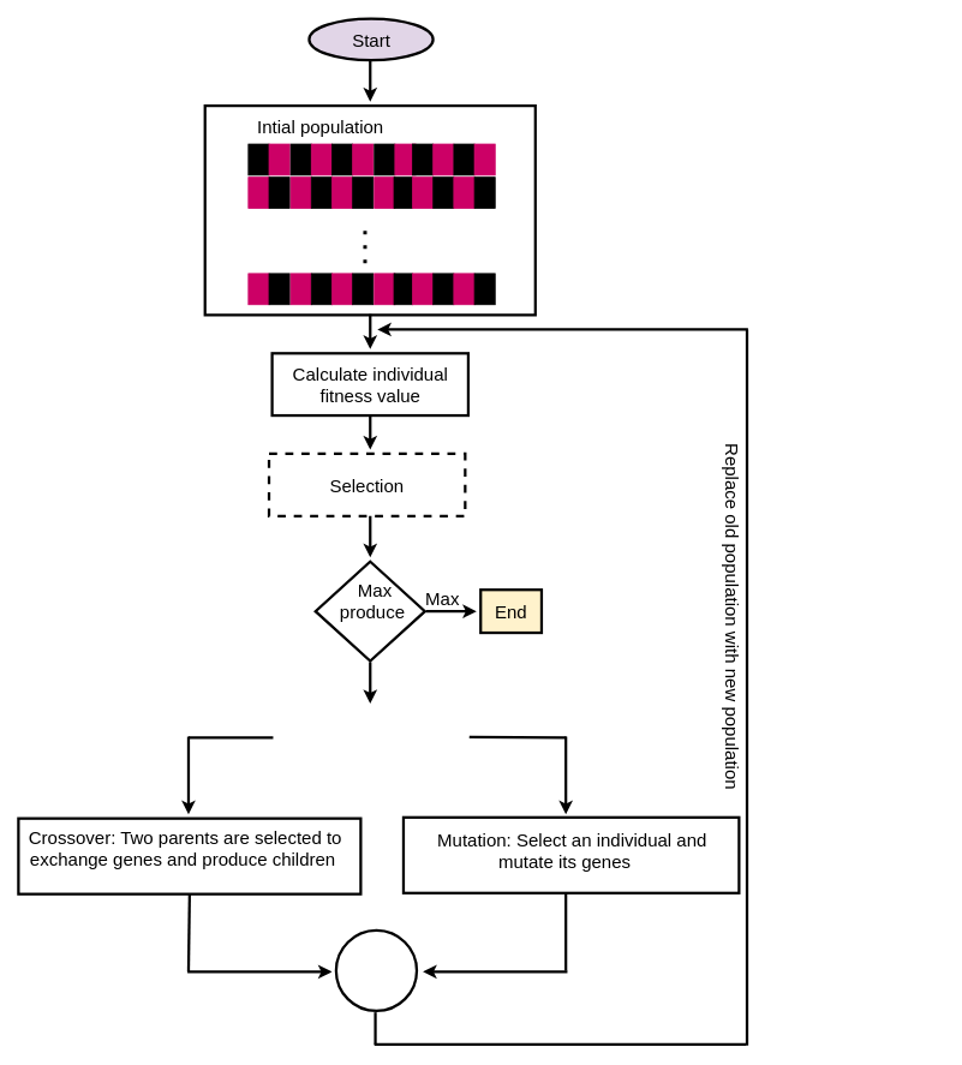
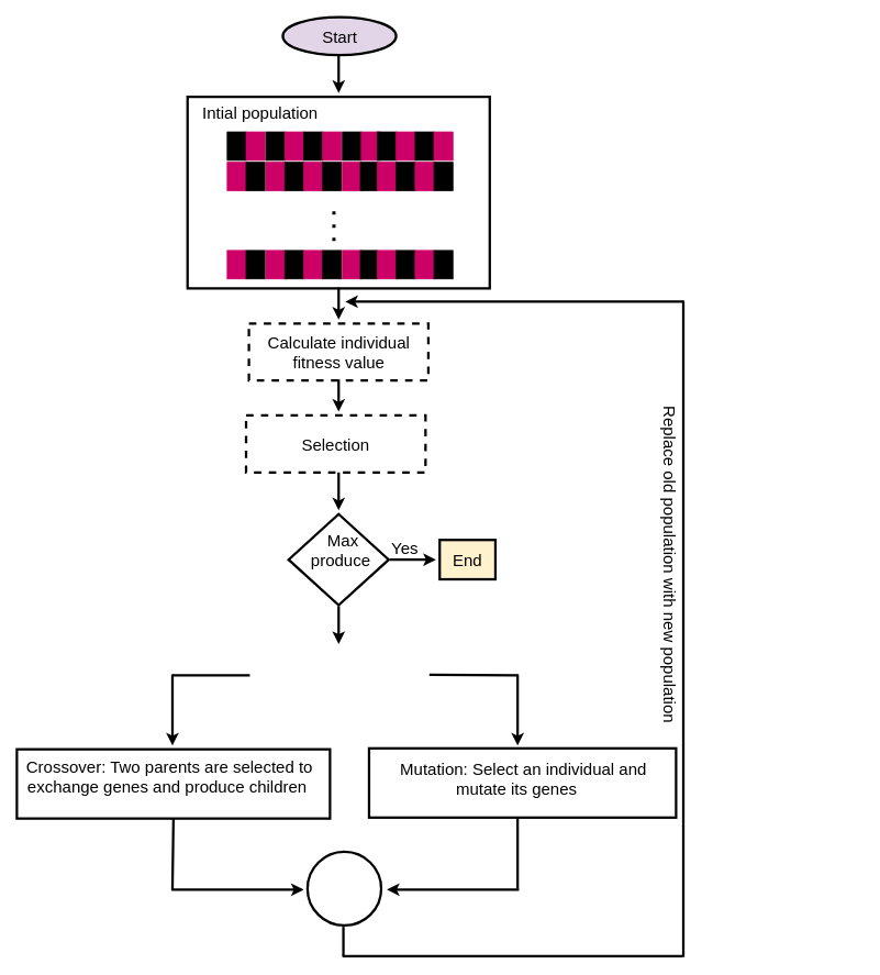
  <mxCell id="0" />
  <mxCell id="1" parent="0" />
  <mxCell id="2" value="" style="group;fontSize=20;" vertex="1" connectable="0" parent="1"><mxGeometry x="30" y="20" width="968" height="1140" as="geometry" /></mxCell>
  <mxCell id="3" value="" style="endArrow=none;html=1;strokeWidth=3;fontSize=20;" edge="1" parent="2"><mxGeometry width="50" height="50" relative="1" as="geometry"><mxPoint x="178.797" y="798.345" as="sourcePoint" /><mxPoint x="272.779" y="798.345" as="targetPoint" /></mxGeometry></mxCell>
  <mxCell id="4" value="&lt;font style=&quot;font-size: 20px;&quot;&gt;Start&lt;/font&gt;" style="ellipse;whiteSpace=wrap;html=1;strokeWidth=3;fontSize=20;fillColor=#e1d5e7;" vertex="1" parent="2"><mxGeometry x="312.748" width="137.536" height="46.014" as="geometry" /></mxCell>
  <mxCell id="5" value="" style="rounded=0;whiteSpace=wrap;html=1;strokeWidth=3;fontSize=20;" vertex="1" parent="2"><mxGeometry x="197.135" y="96.63" width="366.762" height="232.371" as="geometry" /></mxCell>
  <mxCell id="6" value="" style="group;fontSize=20;" vertex="1" connectable="0" parent="2"><mxGeometry x="245.272" y="139.193" width="45.845" height="34.511" as="geometry" /></mxCell>
  <mxCell id="7" value="" style="rounded=0;whiteSpace=wrap;html=1;strokeColor=#000000;fillColor=#000000;fontSize=20;" vertex="1" parent="6"><mxGeometry width="22.923" height="34.511" as="geometry" /></mxCell>
  <mxCell id="8" value="" style="rounded=0;whiteSpace=wrap;html=1;fillColor=#CC0066;strokeColor=#CC0066;fontSize=20;" vertex="1" parent="6"><mxGeometry x="22.923" width="22.923" height="34.511" as="geometry" /></mxCell>
  <mxCell id="9" value="" style="group;fontSize=20;" vertex="1" connectable="0" parent="2"><mxGeometry x="292.264" y="139.193" width="45.845" height="34.511" as="geometry" /></mxCell>
  <mxCell id="10" value="" style="rounded=0;whiteSpace=wrap;html=1;strokeColor=#000000;fillColor=#000000;fontSize=20;" vertex="1" parent="9"><mxGeometry width="22.923" height="34.511" as="geometry" /></mxCell>
  <mxCell id="11" value="" style="rounded=0;whiteSpace=wrap;html=1;fillColor=#CC0066;strokeColor=#CC0066;fontSize=20;" vertex="1" parent="9"><mxGeometry x="22.923" width="22.923" height="34.511" as="geometry" /></mxCell>
  <mxCell id="12" value="" style="group;fontSize=20;" vertex="1" connectable="0" parent="2"><mxGeometry x="338.109" y="139.193" width="45.845" height="34.511" as="geometry" /></mxCell>
  <mxCell id="13" value="" style="rounded=0;whiteSpace=wrap;html=1;strokeColor=#000000;fillColor=#000000;fontSize=20;" vertex="1" parent="12"><mxGeometry width="22.923" height="34.511" as="geometry" /></mxCell>
  <mxCell id="14" value="" style="rounded=0;whiteSpace=wrap;html=1;fillColor=#CC0066;strokeColor=#CC0066;fontSize=20;" vertex="1" parent="12"><mxGeometry x="22.923" width="22.923" height="34.511" as="geometry" /></mxCell>
  <mxCell id="15" value="" style="group;fontSize=20;" vertex="1" connectable="0" parent="2"><mxGeometry x="385.1" y="139.193" width="45.845" height="34.511" as="geometry" /></mxCell>
  <mxCell id="16" value="" style="rounded=0;whiteSpace=wrap;html=1;strokeColor=#000000;fillColor=#000000;fontSize=20;" vertex="1" parent="15"><mxGeometry width="22.923" height="34.511" as="geometry" /></mxCell>
  <mxCell id="17" value="" style="rounded=0;whiteSpace=wrap;html=1;fillColor=#CC0066;strokeColor=#CC0066;fontSize=20;" vertex="1" parent="15"><mxGeometry x="22.923" width="22.923" height="34.511" as="geometry" /></mxCell>
  <mxCell id="18" value="" style="group;fontSize=20;" vertex="1" connectable="0" parent="2"><mxGeometry x="427.507" y="139.193" width="45.845" height="34.511" as="geometry" /></mxCell>
  <mxCell id="19" value="" style="rounded=0;whiteSpace=wrap;html=1;strokeColor=#000000;fillColor=#000000;fontSize=20;" vertex="1" parent="18"><mxGeometry width="22.923" height="34.511" as="geometry" /></mxCell>
  <mxCell id="20" value="" style="rounded=0;whiteSpace=wrap;html=1;fillColor=#CC0066;strokeColor=#CC0066;fontSize=20;" vertex="1" parent="18"><mxGeometry x="22.923" width="22.923" height="34.511" as="geometry" /></mxCell>
  <mxCell id="21" value="" style="group;fontSize=20;" vertex="1" connectable="0" parent="2"><mxGeometry x="473.352" y="139.193" width="45.845" height="34.511" as="geometry" /></mxCell>
  <mxCell id="22" value="" style="rounded=0;whiteSpace=wrap;html=1;strokeColor=#000000;fillColor=#000000;fontSize=20;" vertex="1" parent="21"><mxGeometry width="22.923" height="34.511" as="geometry" /></mxCell>
  <mxCell id="23" value="" style="rounded=0;whiteSpace=wrap;html=1;fillColor=#CC0066;strokeColor=#CC0066;fontSize=20;" vertex="1" parent="21"><mxGeometry x="22.923" width="22.923" height="34.511" as="geometry" /></mxCell>
  <mxCell id="24" value="" style="rounded=0;whiteSpace=wrap;html=1;fillColor=#CC0066;strokeColor=#CC0066;fontSize=20;" vertex="1" parent="2"><mxGeometry x="245.272" y="176.004" width="22.923" height="34.511" as="geometry" /></mxCell>
  <mxCell id="25" value="" style="rounded=0;whiteSpace=wrap;html=1;fillColor=#000000;fontSize=20;" vertex="1" parent="2"><mxGeometry x="268.195" y="176.004" width="22.923" height="34.511" as="geometry" /></mxCell>
  <mxCell id="26" value="" style="rounded=0;whiteSpace=wrap;html=1;fillColor=#CC0066;strokeColor=#CC0066;fontSize=20;" vertex="1" parent="2"><mxGeometry x="292.264" y="176.004" width="22.923" height="34.511" as="geometry" /></mxCell>
  <mxCell id="27" value="" style="rounded=0;whiteSpace=wrap;html=1;fillColor=#000000;fontSize=20;" vertex="1" parent="2"><mxGeometry x="315.186" y="176.004" width="22.923" height="34.511" as="geometry" /></mxCell>
  <mxCell id="28" value="" style="rounded=0;whiteSpace=wrap;html=1;fillColor=#CC0066;strokeColor=#CC0066;fontSize=20;" vertex="1" parent="2"><mxGeometry x="338.109" y="176.004" width="22.923" height="34.511" as="geometry" /></mxCell>
  <mxCell id="29" value="" style="rounded=0;whiteSpace=wrap;html=1;fillColor=#000000;fontSize=20;" vertex="1" parent="2"><mxGeometry x="361.032" y="176.004" width="22.923" height="34.511" as="geometry" /></mxCell>
  <mxCell id="30" value="" style="rounded=0;whiteSpace=wrap;html=1;fillColor=#CC0066;strokeColor=#CC0066;fontSize=20;" vertex="1" parent="2"><mxGeometry x="385.1" y="176.004" width="22.923" height="34.511" as="geometry" /></mxCell>
  <mxCell id="31" value="" style="rounded=0;whiteSpace=wrap;html=1;fillColor=#000000;fontSize=20;" vertex="1" parent="2"><mxGeometry x="406.877" y="176.004" width="20.63" height="34.511" as="geometry" /></mxCell>
  <mxCell id="32" value="" style="rounded=0;whiteSpace=wrap;html=1;fillColor=#CC0066;strokeColor=#CC0066;fontSize=20;" vertex="1" parent="2"><mxGeometry x="427.507" y="176.004" width="22.923" height="34.511" as="geometry" /></mxCell>
  <mxCell id="33" value="" style="rounded=0;whiteSpace=wrap;html=1;fillColor=#000000;fontSize=20;" vertex="1" parent="2"><mxGeometry x="450.43" y="176.004" width="22.923" height="34.511" as="geometry" /></mxCell>
  <mxCell id="34" value="" style="rounded=0;whiteSpace=wrap;html=1;fillColor=#CC0066;strokeColor=#CC0066;fontSize=20;" vertex="1" parent="2"><mxGeometry x="473.352" y="176.004" width="22.923" height="34.511" as="geometry" /></mxCell>
  <mxCell id="35" value="" style="rounded=0;whiteSpace=wrap;html=1;fillColor=#000000;fontSize=20;" vertex="1" parent="2"><mxGeometry x="496.275" y="176.004" width="22.923" height="34.511" as="geometry" /></mxCell>
  <mxCell id="36" value="" style="rounded=0;whiteSpace=wrap;html=1;fillColor=#CC0066;strokeColor=#CC0066;fontSize=20;" vertex="1" parent="2"><mxGeometry x="245.272" y="282.987" width="22.923" height="34.511" as="geometry" /></mxCell>
  <mxCell id="37" value="" style="rounded=0;whiteSpace=wrap;html=1;fillColor=#000000;fontSize=20;" vertex="1" parent="2"><mxGeometry x="268.195" y="282.987" width="22.923" height="34.511" as="geometry" /></mxCell>
  <mxCell id="38" value="" style="rounded=0;whiteSpace=wrap;html=1;fillColor=#CC0066;strokeColor=#CC0066;fontSize=20;" vertex="1" parent="2"><mxGeometry x="292.264" y="282.987" width="22.923" height="34.511" as="geometry" /></mxCell>
  <mxCell id="39" value="" style="rounded=0;whiteSpace=wrap;html=1;fillColor=#000000;fontSize=20;" vertex="1" parent="2"><mxGeometry x="315.186" y="282.987" width="22.923" height="34.511" as="geometry" /></mxCell>
  <mxCell id="40" value="" style="rounded=0;whiteSpace=wrap;html=1;fillColor=#CC0066;strokeColor=#CC0066;fontSize=20;" vertex="1" parent="2"><mxGeometry x="338.109" y="282.987" width="22.923" height="34.511" as="geometry" /></mxCell>
  <mxCell id="41" value="" style="rounded=0;whiteSpace=wrap;html=1;fillColor=#000000;fontSize=20;" vertex="1" parent="2"><mxGeometry x="361.032" y="282.987" width="22.923" height="34.511" as="geometry" /></mxCell>
  <mxCell id="42" value="" style="rounded=0;whiteSpace=wrap;html=1;fillColor=#CC0066;strokeColor=#CC0066;fontSize=20;" vertex="1" parent="2"><mxGeometry x="385.1" y="282.987" width="22.923" height="34.511" as="geometry" /></mxCell>
  <mxCell id="43" value="" style="rounded=0;whiteSpace=wrap;html=1;fillColor=#000000;fontSize=20;" vertex="1" parent="2"><mxGeometry x="406.877" y="282.987" width="20.63" height="34.511" as="geometry" /></mxCell>
  <mxCell id="44" value="" style="rounded=0;whiteSpace=wrap;html=1;fillColor=#CC0066;strokeColor=#CC0066;fontSize=20;" vertex="1" parent="2"><mxGeometry x="427.507" y="282.987" width="22.923" height="34.511" as="geometry" /></mxCell>
  <mxCell id="45" value="" style="rounded=0;whiteSpace=wrap;html=1;fillColor=#000000;fontSize=20;" vertex="1" parent="2"><mxGeometry x="450.43" y="282.987" width="22.923" height="34.511" as="geometry" /></mxCell>
  <mxCell id="46" value="" style="rounded=0;whiteSpace=wrap;html=1;fillColor=#CC0066;strokeColor=#CC0066;fontSize=20;" vertex="1" parent="2"><mxGeometry x="473.352" y="282.987" width="22.923" height="34.511" as="geometry" /></mxCell>
  <mxCell id="47" value="" style="rounded=0;whiteSpace=wrap;html=1;fillColor=#000000;fontSize=20;" vertex="1" parent="2"><mxGeometry x="496.275" y="282.987" width="22.923" height="34.511" as="geometry" /></mxCell>
  <mxCell id="48" value="" style="endArrow=none;dashed=1;html=1;dashPattern=1 3;strokeWidth=4;fontSize=20;" edge="1" parent="2"><mxGeometry width="50" height="50" relative="1" as="geometry"><mxPoint x="374.785" y="271.483" as="sourcePoint" /><mxPoint x="374.785" y="225.469" as="targetPoint" /></mxGeometry></mxCell>
  <mxCell id="49" value="" style="endArrow=classic;html=1;strokeWidth=3;fontSize=20;" edge="1" parent="2"><mxGeometry width="50" height="50" relative="1" as="geometry"><mxPoint x="380.516" y="46.014" as="sourcePoint" /><mxPoint x="380.516" y="92.028" as="targetPoint" /></mxGeometry></mxCell>
- <mxCell id="50" value="&lt;font style=&quot;font-size: 20px;&quot;&gt;Calculate individual fitness value&lt;/font&gt;" style="rounded=0;whiteSpace=wrap;html=1;strokeColor=#000000;strokeWidth=3;fillColor=none;fontSize=20;" vertex="1" parent="2"><mxGeometry x="271.633" y="371.564" width="217.765" height="69.021" as="geometry" /></mxCell>
+ <mxCell id="50" value="&lt;font style=&quot;font-size: 20px;&quot;&gt;Calculate individual fitness value&lt;/font&gt;" style="rounded=0;whiteSpace=wrap;html=1;strokeColor=#000000;strokeWidth=3;fillColor=none;fontSize=20;dashed=1;" vertex="1" parent="2"><mxGeometry x="271.633" y="371.564" width="217.765" height="69.021" as="geometry" /></mxCell>
  <mxCell id="51" value="" style="endArrow=classic;html=1;strokeWidth=3;fontSize=20;" edge="1" parent="2"><mxGeometry width="50" height="50" relative="1" as="geometry"><mxPoint x="380.516" y="328" as="sourcePoint" /><mxPoint x="380.516" y="366.963" as="targetPoint" /></mxGeometry></mxCell>
  <mxCell id="52" value="&lt;font style=&quot;font-size: 20px;&quot;&gt;&amp;nbsp; Max &lt;br style=&quot;font-size: 20px;&quot;&gt;&amp;nbsp; produce&amp;nbsp;&lt;br style=&quot;font-size: 20px;&quot;&gt;&lt;br style=&quot;font-size: 20px;&quot;&gt;&lt;/font&gt;" style="rhombus;whiteSpace=wrap;html=1;strokeColor=#000000;strokeWidth=3;fillColor=none;fontSize=20;" vertex="1" parent="2"><mxGeometry x="319.771" y="602.785" width="121.49" height="110.434" as="geometry" /></mxCell>
  <mxCell id="53" value="" style="endArrow=classic;html=1;strokeWidth=3;fontSize=20;" edge="1" parent="2"><mxGeometry width="50" height="50" relative="1" as="geometry"><mxPoint x="380.516" y="552.17" as="sourcePoint" /><mxPoint x="380.516" y="598.184" as="targetPoint" /></mxGeometry></mxCell>
  <mxCell id="54" value="&lt;font style=&quot;font-size: 20px;&quot;&gt;End&lt;/font&gt;" style="rounded=0;whiteSpace=wrap;html=1;strokeWidth=3;fontSize=20;fillColor=#fff2cc;" vertex="1" parent="2"><mxGeometry x="503.152" y="634.132" width="67.622" height="47.74" as="geometry" /></mxCell>
  <mxCell id="55" value="" style="endArrow=classic;html=1;strokeWidth=3;fontSize=20;" edge="1" parent="2"><mxGeometry width="50" height="50" relative="1" as="geometry"><mxPoint x="442.407" y="658.002" as="sourcePoint" /><mxPoint x="498.567" y="658.002" as="targetPoint" /></mxGeometry></mxCell>
  <mxCell id="56" value="" style="endArrow=classic;html=1;strokeWidth=3;fontSize=20;" edge="1" parent="2"><mxGeometry width="50" height="50" relative="1" as="geometry"><mxPoint x="380.516" y="714.369" as="sourcePoint" /><mxPoint x="380.516" y="760.383" as="targetPoint" /></mxGeometry></mxCell>
  <mxCell id="57" value="" style="group;fontSize=20;" vertex="1" connectable="0" parent="2"><mxGeometry y="888.073" width="370" height="83.98" as="geometry" /></mxCell>
  <mxCell id="58" value="" style="rounded=0;whiteSpace=wrap;html=1;strokeWidth=3;fontSize=20;" vertex="1" parent="57"><mxGeometry x="-10" width="380" height="83.98" as="geometry" /></mxCell>
  <mxCell id="59" value="&lt;font style=&quot;font-size: 20px&quot;&gt;&lt;font style=&quot;font-size: 20px&quot;&gt;Crossover&lt;/font&gt;: Two parents are selected to exchange genes and produce children&lt;/font&gt;&amp;nbsp;" style="text;html=1;strokeColor=none;fillColor=none;align=center;verticalAlign=middle;whiteSpace=wrap;rounded=0;fontSize=20;" vertex="1" parent="57"><mxGeometry width="350.72" height="66.72" as="geometry" /></mxCell>
  <mxCell id="60" value="" style="group;fontSize=20;" vertex="1" connectable="0" parent="2"><mxGeometry x="410" y="886.92" width="380" height="83.98" as="geometry" /></mxCell>
  <mxCell id="61" value="" style="rounded=0;whiteSpace=wrap;html=1;strokeWidth=3;fontSize=20;" vertex="1" parent="60"><mxGeometry x="7.451" width="372.549" height="83.98" as="geometry" /></mxCell>
  <mxCell id="62" value="&lt;font style=&quot;font-size: 20px&quot;&gt;Mutation: Select an individual and &lt;br&gt;mutate its genes&amp;nbsp;&amp;nbsp;&lt;/font&gt;&amp;nbsp;" style="text;html=1;strokeColor=none;fillColor=none;align=center;verticalAlign=middle;whiteSpace=wrap;rounded=0;fontSize=20;" vertex="1" parent="60"><mxGeometry x="10" y="12.71" width="370" height="46.02" as="geometry" /></mxCell>
  <mxCell id="63" value="" style="ellipse;whiteSpace=wrap;html=1;aspect=fixed;strokeColor=#000000;strokeWidth=3;fillColor=none;fontSize=20;" vertex="1" parent="2"><mxGeometry x="342.693" y="1012.311" width="89.48" height="89.48" as="geometry" /></mxCell>
  <mxCell id="64" value="" style="endArrow=classic;html=1;strokeWidth=3;fontSize=20;" edge="1" parent="2"><mxGeometry width="50" height="50" relative="1" as="geometry"><mxPoint x="178.797" y="797.195" as="sourcePoint" /><mxPoint x="178.797" y="883.471" as="targetPoint" /></mxGeometry></mxCell>
  <mxCell id="65" value="" style="endArrow=classic;html=1;strokeWidth=3;fontSize=20;" edge="1" parent="2"><mxGeometry width="50" height="50" relative="1" as="geometry"><mxPoint x="597.708" y="797.195" as="sourcePoint" /><mxPoint x="597.708" y="883.471" as="targetPoint" /></mxGeometry></mxCell>
  <mxCell id="66" value="" style="endArrow=none;html=1;strokeWidth=3;fontSize=20;" edge="1" parent="2"><mxGeometry width="50" height="50" relative="1" as="geometry"><mxPoint x="490.544" y="797.77" as="sourcePoint" /><mxPoint x="598.281" y="798.345" as="targetPoint" /></mxGeometry></mxCell>
  <mxCell id="67" value="" style="endArrow=classic;html=1;strokeWidth=3;entryX=0;entryY=0.5;entryDx=0;entryDy=0;fontSize=20;" edge="1" parent="2"><mxGeometry width="50" height="50" relative="1" as="geometry"><mxPoint x="177.65" y="1058.325" as="sourcePoint" /><mxPoint x="338.109" y="1058.325" as="targetPoint" /></mxGeometry></mxCell>
  <mxCell id="68" value="" style="endArrow=none;html=1;fillColor=#21C0A5;fontColor=#5C5C5C;entryX=0.5;entryY=1;entryDx=0;entryDy=0;strokeWidth=3;fontSize=20;" edge="1" parent="2" target="58"><mxGeometry width="50" height="50" relative="1" as="geometry"><mxPoint x="178.797" y="1058.325" as="sourcePoint" /><mxPoint x="365.616" y="931.786" as="targetPoint" /></mxGeometry></mxCell>
  <mxCell id="69" value="" style="endArrow=none;html=1;fillColor=#21C0A5;fontColor=#5C5C5C;entryX=0.5;entryY=1;entryDx=0;entryDy=0;strokeWidth=3;fontSize=20;" edge="1" parent="2"><mxGeometry width="50" height="50" relative="1" as="geometry"><mxPoint x="597.708" y="1057.175" as="sourcePoint" /><mxPoint x="597.708" y="970.898" as="targetPoint" /></mxGeometry></mxCell>
  <mxCell id="70" value="" style="endArrow=classic;html=1;strokeWidth=3;entryX=1;entryY=0.5;entryDx=0;entryDy=0;fontSize=20;" edge="1" parent="2"><mxGeometry width="50" height="50" relative="1" as="geometry"><mxPoint x="599.427" y="1058.325" as="sourcePoint" /><mxPoint x="438.968" y="1058.325" as="targetPoint" /></mxGeometry></mxCell>
  <mxCell id="71" value="" style="endArrow=none;html=1;strokeColor=#000000;strokeWidth=3;fillColor=#21C0A5;fontColor=#5C5C5C;fontSize=20;" edge="1" parent="2"><mxGeometry width="50" height="50" relative="1" as="geometry"><mxPoint x="386.246" y="1139" as="sourcePoint" /><mxPoint x="386.246" y="1103.339" as="targetPoint" /></mxGeometry></mxCell>
  <mxCell id="72" value="" style="endArrow=none;html=1;strokeColor=#000000;strokeWidth=3;fillColor=#21C0A5;fontColor=#5C5C5C;fontSize=20;" edge="1" parent="2"><mxGeometry width="50" height="50" relative="1" as="geometry"><mxPoint x="385.1" y="1138.85" as="sourcePoint" /><mxPoint x="797.708" y="1138.85" as="targetPoint" /></mxGeometry></mxCell>
  <mxCell id="73" value="" style="endArrow=none;html=1;strokeColor=#000000;strokeWidth=3;fillColor=#21C0A5;fontColor=#5C5C5C;fontSize=20;" edge="1" parent="2"><mxGeometry width="50" height="50" relative="1" as="geometry"><mxPoint x="798.854" y="1140" as="sourcePoint" /><mxPoint x="798.854" y="345.106" as="targetPoint" /></mxGeometry></mxCell>
  <mxCell id="74" value="&lt;span style=&quot;font-size: 20px;&quot;&gt;Selection&lt;/span&gt;" style="rounded=0;whiteSpace=wrap;html=1;strokeColor=#000000;strokeWidth=3;fillColor=none;fontSize=20;dashed=1;" vertex="1" parent="2"><mxGeometry x="268.195" y="483.148" width="217.765" height="69.021" as="geometry" /></mxCell>
  <mxCell id="75" value="" style="endArrow=classic;html=1;strokeWidth=3;fontSize=20;" edge="1" parent="2"><mxGeometry width="50" height="50" relative="1" as="geometry"><mxPoint x="380.516" y="439.435" as="sourcePoint" /><mxPoint x="380.516" y="478.547" as="targetPoint" /></mxGeometry></mxCell>
  <mxCell id="76" value="" style="endArrow=classic;html=1;strokeColor=#000000;strokeWidth=3;fillColor=#21C0A5;fontColor=#5C5C5C;fontSize=20;" edge="1" parent="2"><mxGeometry width="50" height="50" relative="1" as="geometry"><mxPoint x="800" y="345.106" as="sourcePoint" /><mxPoint x="388.539" y="345.106" as="targetPoint" /></mxGeometry></mxCell>
- <mxCell id="77" value="&lt;font style=&quot;font-size: 20px;&quot; color=&quot;#000000&quot;&gt;Intial population&lt;/font&gt;" style="text;html=1;strokeColor=none;fillColor=none;align=center;verticalAlign=middle;whiteSpace=wrap;rounded=0;fontColor=#5C5C5C;fontSize=20;" vertex="1" parent="2"><mxGeometry x="250.69" y="110" width="149.31" height="20" as="geometry" /></mxCell>
- <mxCell id="78" value="&lt;font style=&quot;font-size: 20px;&quot; color=&quot;#000000&quot;&gt;Max&lt;/font&gt;" style="text;html=1;strokeColor=none;fillColor=none;align=center;verticalAlign=middle;whiteSpace=wrap;rounded=0;fontColor=#5C5C5C;fontSize=20;" vertex="1" parent="2"><mxGeometry x="441.26" y="634.13" width="40" height="20" as="geometry" /></mxCell>
+ <mxCell id="77" value="&lt;font style=&quot;font-size: 20px;&quot; color=&quot;#000000&quot;&gt;Intial population&lt;/font&gt;" style="text;html=1;strokeColor=none;fillColor=none;align=center;verticalAlign=middle;whiteSpace=wrap;rounded=0;fontColor=#5C5C5C;fontSize=20;" vertex="1" parent="2"><mxGeometry x="210.69" y="105" width="149.31" height="20" as="geometry" /></mxCell>
+ <mxCell id="78" value="&lt;font style=&quot;font-size: 20px;&quot; color=&quot;#000000&quot;&gt;Yes&lt;/font&gt;" style="text;html=1;strokeColor=none;fillColor=none;align=center;verticalAlign=middle;whiteSpace=wrap;rounded=0;fontColor=#5C5C5C;fontSize=20;" vertex="1" parent="2"><mxGeometry x="441.26" y="634.13" width="40" height="20" as="geometry" /></mxCell>
  <mxCell id="79" value="&lt;font color=&quot;#000000&quot; style=&quot;font-size: 20px;&quot;&gt;Replace old population with new population&lt;/font&gt;" style="text;html=1;strokeColor=none;fillColor=none;align=center;verticalAlign=middle;whiteSpace=wrap;rounded=0;fontColor=#5C5C5C;fontSize=20;rotation=90;" vertex="1" parent="2"><mxGeometry x="550" y="654.13" width="466" height="20" as="geometry" /></mxCell>
